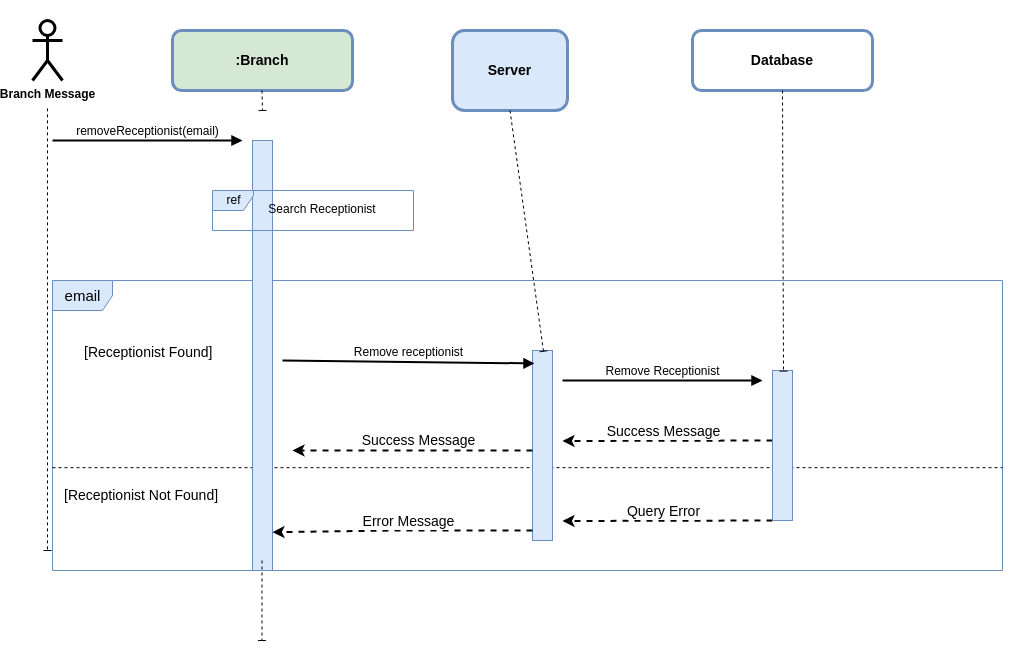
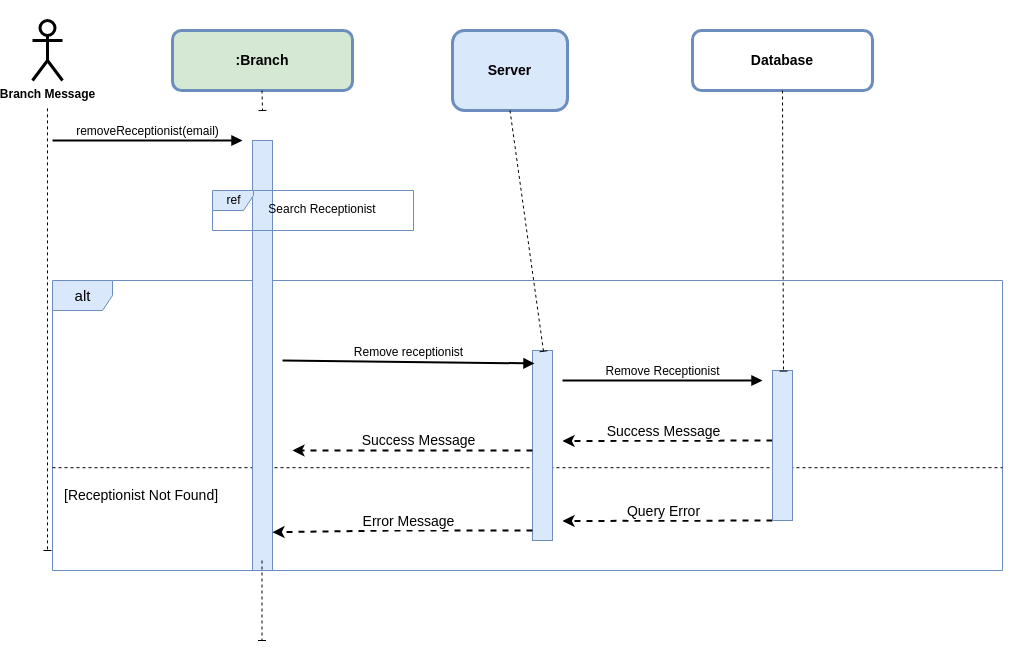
  <mxCell id="0" />
  <mxCell id="1" parent="0" />
  <mxCell id="2" value="&lt;span style=&quot;font-size: 14px;&quot;&gt;&lt;b&gt;:Branch&lt;/b&gt;&lt;/span&gt;" style="rounded=1;whiteSpace=wrap;html=1;strokeWidth=3;fillColor=#d5e8d4;strokeColor=#6c8ebf;" parent="1" vertex="1"><mxGeometry x="160" y="30" width="180" height="60" as="geometry" /></mxCell>
  <mxCell id="3" value="" style="edgeStyle=none;html=1;dashed=1;strokeWidth=1;endArrow=baseDash;endFill=0;startArrow=none;" parent="1" edge="1"><mxGeometry relative="1" as="geometry"><mxPoint x="249.5" y="90" as="sourcePoint" /><mxPoint x="250" y="110" as="targetPoint" /></mxGeometry></mxCell>
  <mxCell id="4" value="&lt;b&gt;Branch Message&lt;/b&gt;" style="shape=umlActor;verticalLabelPosition=bottom;verticalAlign=top;html=1;outlineConnect=0;strokeWidth=3;rounded=1;" parent="1" vertex="1"><mxGeometry x="20" y="20" width="30" height="60" as="geometry" /></mxCell>
  <mxCell id="5" value="" style="edgeStyle=none;html=1;dashed=1;strokeWidth=1;endArrow=baseDash;endFill=0;" parent="1" edge="1"><mxGeometry relative="1" as="geometry"><mxPoint x="34.97" y="107.85" as="sourcePoint" /><mxPoint x="35" y="550" as="targetPoint" /></mxGeometry></mxCell>
- <mxCell id="6" value="&lt;font style=&quot;font-size: 15px;&quot;&gt;email&lt;/font&gt;" style="shape=umlFrame;tabWidth=110;tabHeight=30;tabPosition=left;html=1;boundedLbl=1;labelInHeader=1;width=60;height=30;fontSize=13;fillColor=#dae8fc;strokeColor=#6c8ebf;" parent="1" vertex="1"><mxGeometry x="40" y="280" width="950" height="290" as="geometry" /></mxCell>
+ <mxCell id="6" value="&lt;font style=&quot;font-size: 15px;&quot;&gt;alt&lt;/font&gt;" style="shape=umlFrame;tabWidth=110;tabHeight=30;tabPosition=left;html=1;boundedLbl=1;labelInHeader=1;width=60;height=30;fontSize=13;fillColor=#dae8fc;strokeColor=#6c8ebf;" parent="1" vertex="1"><mxGeometry x="40" y="280" width="950" height="290" as="geometry" /></mxCell>
  <mxCell id="7" value="" style="line;strokeWidth=1;dashed=1;labelPosition=center;verticalLabelPosition=bottom;align=left;verticalAlign=top;spacingLeft=20;spacingTop=15;fontSize=13;" parent="6" vertex="1"><mxGeometry y="182" width="950" height="10.4" as="geometry" /></mxCell>
  <mxCell id="8" value="[Receptionist Not Found]" style="text;fontSize=14;" parent="6" vertex="1"><mxGeometry width="100" height="20" relative="1" as="geometry"><mxPoint x="10" y="200" as="offset" /></mxGeometry></mxCell>
- <mxCell id="9" value="[Receptionist Found]" style="text;fontSize=14;" parent="6" vertex="1"><mxGeometry x="30" y="56.875" width="100" height="16.25" as="geometry" /></mxCell>
  <mxCell id="10" value="" style="html=1;points=[];perimeter=orthogonalPerimeter;fontSize=12;fillColor=#dae8fc;strokeColor=#6c8ebf;" parent="6" vertex="1"><mxGeometry x="200" y="-140" width="20" height="430" as="geometry" /></mxCell>
  <mxCell id="11" value="" style="html=1;points=[];perimeter=orthogonalPerimeter;fontSize=12;fillColor=#dae8fc;strokeColor=#6c8ebf;" parent="6" vertex="1"><mxGeometry x="480" y="70" width="20" height="190" as="geometry" /></mxCell>
  <mxCell id="12" value="&lt;span style=&quot;font-size: 12px;&quot;&gt;Remove receptionist&lt;/span&gt;" style="html=1;verticalAlign=bottom;endArrow=block;strokeWidth=2;entryX=0.1;entryY=0.068;entryDx=0;entryDy=0;entryPerimeter=0;" parent="6" target="11" edge="1"><mxGeometry width="80" relative="1" as="geometry"><mxPoint x="230" y="80" as="sourcePoint" /><mxPoint x="430" y="73.12" as="targetPoint" /></mxGeometry></mxCell>
  <mxCell id="13" value="" style="endArrow=classic;html=1;strokeWidth=2;fontSize=13;dashed=1;entryX=1;entryY=0.911;entryDx=0;entryDy=0;entryPerimeter=0;" parent="6" source="11" edge="1" target="10"><mxGeometry relative="1" as="geometry"><mxPoint x="405.217" y="229.997" as="sourcePoint" /><mxPoint x="230" y="240" as="targetPoint" /><Array as="points"><mxPoint x="340" y="250" /></Array></mxGeometry></mxCell>
  <mxCell id="14" value="&lt;font style=&quot;font-size: 14px;&quot;&gt;Error Message&lt;/font&gt;" style="edgeLabel;resizable=0;html=1;align=center;verticalAlign=middle;strokeWidth=3;fontSize=13;rounded=1;" parent="13" connectable="0" vertex="1"><mxGeometry relative="1" as="geometry"><mxPoint x="5" y="-10" as="offset" /></mxGeometry></mxCell>
  <mxCell id="15" value="&lt;span style=&quot;font-size: 12px;&quot;&gt;Remove Receptionist&lt;/span&gt;" style="html=1;verticalAlign=bottom;endArrow=block;strokeWidth=2;" parent="6" edge="1"><mxGeometry width="80" relative="1" as="geometry"><mxPoint x="510" y="100" as="sourcePoint" /><mxPoint x="710" y="100" as="targetPoint" /></mxGeometry></mxCell>
  <mxCell id="16" value="" style="endArrow=classic;html=1;strokeWidth=2;fontSize=13;dashed=1;" parent="6" edge="1"><mxGeometry relative="1" as="geometry"><mxPoint x="720" y="160" as="sourcePoint" /><mxPoint x="509.999" y="160.497" as="targetPoint" /></mxGeometry></mxCell>
  <mxCell id="17" value="&lt;font style=&quot;font-size: 14px;&quot;&gt;Success Message&lt;/font&gt;" style="edgeLabel;resizable=0;html=1;align=center;verticalAlign=middle;strokeWidth=3;fontSize=13;rounded=1;" parent="16" connectable="0" vertex="1"><mxGeometry relative="1" as="geometry"><mxPoint x="-5" y="-10" as="offset" /></mxGeometry></mxCell>
  <mxCell id="18" value="" style="endArrow=classic;html=1;strokeWidth=2;fontSize=13;dashed=1;" parent="6" source="11" edge="1"><mxGeometry relative="1" as="geometry"><mxPoint x="425.217" y="169.997" as="sourcePoint" /><mxPoint x="239.999" y="169.997" as="targetPoint" /></mxGeometry></mxCell>
  <mxCell id="19" value="&lt;font style=&quot;font-size: 14px;&quot;&gt;Success Message&lt;/font&gt;" style="edgeLabel;resizable=0;html=1;align=center;verticalAlign=middle;strokeWidth=3;fontSize=13;rounded=1;" parent="18" connectable="0" vertex="1"><mxGeometry relative="1" as="geometry"><mxPoint x="5" y="-10" as="offset" /></mxGeometry></mxCell>
  <mxCell id="20" value="" style="endArrow=classic;html=1;strokeWidth=2;fontSize=13;dashed=1;" edge="1" parent="6"><mxGeometry relative="1" as="geometry"><mxPoint x="720" y="240" as="sourcePoint" /><mxPoint x="509.999" y="240.497" as="targetPoint" /></mxGeometry></mxCell>
  <mxCell id="21" value="&lt;font style=&quot;font-size: 14px;&quot;&gt;Query Error&lt;/font&gt;" style="edgeLabel;resizable=0;html=1;align=center;verticalAlign=middle;strokeWidth=3;fontSize=13;rounded=1;" connectable="0" vertex="1" parent="20"><mxGeometry relative="1" as="geometry"><mxPoint x="-5" y="-10" as="offset" /></mxGeometry></mxCell>
  <mxCell id="22" value="ref" style="shape=umlFrame;tabPosition=left;html=1;boundedLbl=1;labelInHeader=1;width=41;height=20;fillColor=#dae8fc;strokeColor=#6c8ebf;" parent="1" vertex="1"><mxGeometry x="200" y="190" width="201" height="40" as="geometry" /></mxCell>
  <mxCell id="23" value="Search Receptionist" style="text;align=center;" parent="22" vertex="1"><mxGeometry width="100" height="20" relative="1" as="geometry"><mxPoint x="60" y="5" as="offset" /></mxGeometry></mxCell>
  <mxCell id="24" value="&lt;span style=&quot;font-size: 12px;&quot;&gt;removeReceptionist(email)&lt;/span&gt;" style="html=1;verticalAlign=bottom;endArrow=block;strokeWidth=2;" parent="1" edge="1"><mxGeometry width="80" relative="1" as="geometry"><mxPoint x="40" y="140" as="sourcePoint" /><mxPoint x="230" y="140" as="targetPoint" /></mxGeometry></mxCell>
  <mxCell id="25" value="" style="edgeStyle=none;html=1;dashed=1;strokeWidth=1;endArrow=baseDash;endFill=0;startArrow=none;" parent="1" edge="1"><mxGeometry relative="1" as="geometry"><mxPoint x="249.5" y="560" as="sourcePoint" /><mxPoint x="249.5" y="640" as="targetPoint" /></mxGeometry></mxCell>
  <mxCell id="26" value="&lt;span style=&quot;font-size: 14px;&quot;&gt;&lt;b&gt;Server&lt;/b&gt;&lt;/span&gt;" style="rounded=1;whiteSpace=wrap;html=1;strokeWidth=3;fillColor=#dae8fc;strokeColor=#6c8ebf;" parent="1" vertex="1"><mxGeometry x="440" y="30" width="115" height="80" as="geometry" /></mxCell>
  <mxCell id="27" value="" style="edgeStyle=none;html=1;dashed=1;strokeWidth=1;endArrow=baseDash;endFill=0;startArrow=none;entryX=0.55;entryY=0.004;entryDx=0;entryDy=0;entryPerimeter=0;exitX=0.5;exitY=1;exitDx=0;exitDy=0;" parent="1" source="26" target="11" edge="1"><mxGeometry relative="1" as="geometry"><mxPoint x="530" y="130" as="sourcePoint" /><mxPoint x="530" y="210" as="targetPoint" /></mxGeometry></mxCell>
  <mxCell id="28" value="" style="html=1;points=[];perimeter=orthogonalPerimeter;fontSize=12;fillColor=#dae8fc;strokeColor=#6c8ebf;" parent="1" vertex="1"><mxGeometry x="760" y="370" width="20" height="150" as="geometry" /></mxCell>
  <mxCell id="29" value="&lt;span style=&quot;font-size: 14px;&quot;&gt;&lt;b&gt;Database&lt;/b&gt;&lt;/span&gt;" style="rounded=1;whiteSpace=wrap;html=1;strokeWidth=3;fillColor=#ffffff;strokeColor=#6c8ebf;" parent="1" vertex="1"><mxGeometry x="680" y="30" width="180" height="60" as="geometry" /></mxCell>
  <mxCell id="30" value="" style="edgeStyle=none;html=1;dashed=1;strokeWidth=1;endArrow=baseDash;endFill=0;startArrow=none;entryX=0.55;entryY=0.004;entryDx=0;entryDy=0;entryPerimeter=0;exitX=0.5;exitY=1;exitDx=0;exitDy=0;" parent="1" source="29" target="28" edge="1"><mxGeometry relative="1" as="geometry"><mxPoint x="770" y="130" as="sourcePoint" /><mxPoint x="770" y="210" as="targetPoint" /></mxGeometry></mxCell>
